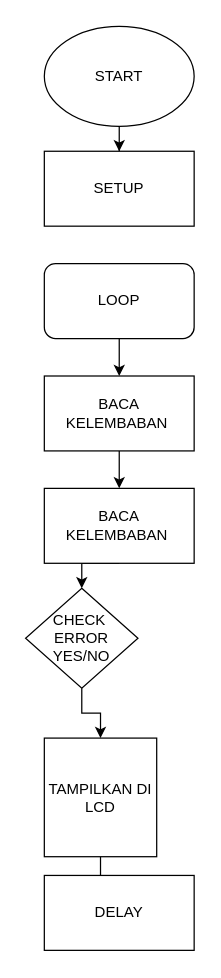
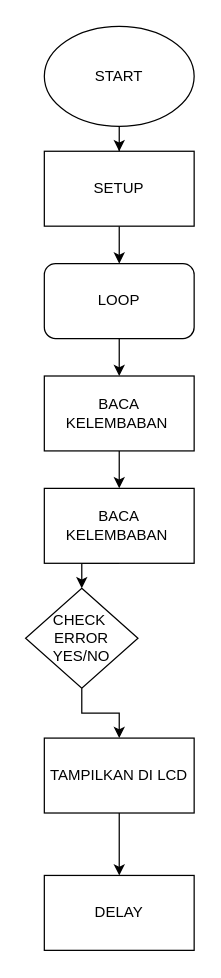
  <mxCell id="0" />
  <mxCell id="1" parent="0" />
  <mxCell id="2" style="edgeStyle=orthogonalEdgeStyle;rounded=0;orthogonalLoop=1;jettySize=auto;html=1;exitX=0.5;exitY=1;exitDx=0;exitDy=0;" parent="1" source="3" target="5" edge="1"><mxGeometry relative="1" as="geometry" /></mxCell>
  <mxCell id="3" value="START" style="ellipse;whiteSpace=wrap;html=1;" parent="1" vertex="1"><mxGeometry x="35" width="120" height="80" as="geometry" y="20" /></mxCell>
+ <mxCell id="4" style="edgeStyle=orthogonalEdgeStyle;rounded=0;orthogonalLoop=1;jettySize=auto;html=1;exitX=0.5;exitY=1;exitDx=0;exitDy=0;" parent="1" source="5" target="7" edge="1"><mxGeometry relative="1" as="geometry" /></mxCell>
  <mxCell id="5" value="SETUP" style="rounded=0;whiteSpace=wrap;html=1;" parent="1" vertex="1"><mxGeometry x="35" y="120" width="120" height="60" as="geometry" /></mxCell>
  <mxCell id="6" style="edgeStyle=orthogonalEdgeStyle;rounded=0;orthogonalLoop=1;jettySize=auto;html=1;exitX=0.5;exitY=1;exitDx=0;exitDy=0;entryX=0.5;entryY=0;entryDx=0;entryDy=0;" parent="1" source="7" target="9" edge="1"><mxGeometry relative="1" as="geometry" /></mxCell>
  <mxCell id="7" value="LOOP" style="whiteSpace=wrap;html=1;rounded=1;" parent="1" vertex="1"><mxGeometry x="35" y="210" width="120" height="60" as="geometry" /></mxCell>
  <mxCell id="8" style="edgeStyle=orthogonalEdgeStyle;rounded=0;orthogonalLoop=1;jettySize=auto;html=1;exitX=0.5;exitY=1;exitDx=0;exitDy=0;entryX=0.5;entryY=0;entryDx=0;entryDy=0;" edge="1" parent="1" source="9" target="16"><mxGeometry relative="1" as="geometry" /></mxCell>
  <mxCell id="9" value="BACA KELEMBABAN&amp;nbsp;" style="rounded=0;whiteSpace=wrap;html=1;" parent="1" vertex="1"><mxGeometry x="35" y="300" width="120" height="60" as="geometry" /></mxCell>
  <mxCell id="10" style="edgeStyle=orthogonalEdgeStyle;rounded=0;orthogonalLoop=1;jettySize=auto;html=1;exitX=0.5;exitY=1;exitDx=0;exitDy=0;" parent="1" source="11" target="13" edge="1"><mxGeometry relative="1" as="geometry" /></mxCell>
  <mxCell id="11" value="CHECK&amp;nbsp;&lt;div&gt;ERROR&lt;/div&gt;&lt;div&gt;YES/NO&lt;/div&gt;" style="rhombus;whiteSpace=wrap;html=1;" parent="1" vertex="1"><mxGeometry x="20" y="470" width="90" height="80" as="geometry" /></mxCell>
  <mxCell id="12" value="" style="edgeStyle=orthogonalEdgeStyle;rounded=0;orthogonalLoop=1;jettySize=auto;html=1;" parent="1" source="13" target="14" edge="1"><mxGeometry relative="1" as="geometry" /></mxCell>
- <mxCell id="13" value="TAMPILKAN DI LCD" style="rounded=0;whiteSpace=wrap;html=1;" parent="1" vertex="1"><mxGeometry x="35" y="590" width="90" height="95" as="geometry" /></mxCell>
+ <mxCell id="13" value="TAMPILKAN DI LCD" style="rounded=0;whiteSpace=wrap;html=1;" parent="1" vertex="1"><mxGeometry x="35" y="590" width="120" height="60" as="geometry" /></mxCell>
  <mxCell id="14" value="DELAY" style="rounded=0;whiteSpace=wrap;html=1;" parent="1" vertex="1"><mxGeometry x="35" y="700" width="120" height="60" as="geometry" /></mxCell>
  <mxCell id="15" style="edgeStyle=orthogonalEdgeStyle;rounded=0;orthogonalLoop=1;jettySize=auto;html=1;exitX=0.5;exitY=1;exitDx=0;exitDy=0;entryX=0.5;entryY=0;entryDx=0;entryDy=0;" edge="1" parent="1" source="16" target="11"><mxGeometry relative="1" as="geometry" /></mxCell>
  <mxCell id="16" value="BACA KELEMBABAN&amp;nbsp;" style="rounded=0;whiteSpace=wrap;html=1;" vertex="1" parent="1"><mxGeometry x="35" y="390" width="120" height="60" as="geometry" /></mxCell>
